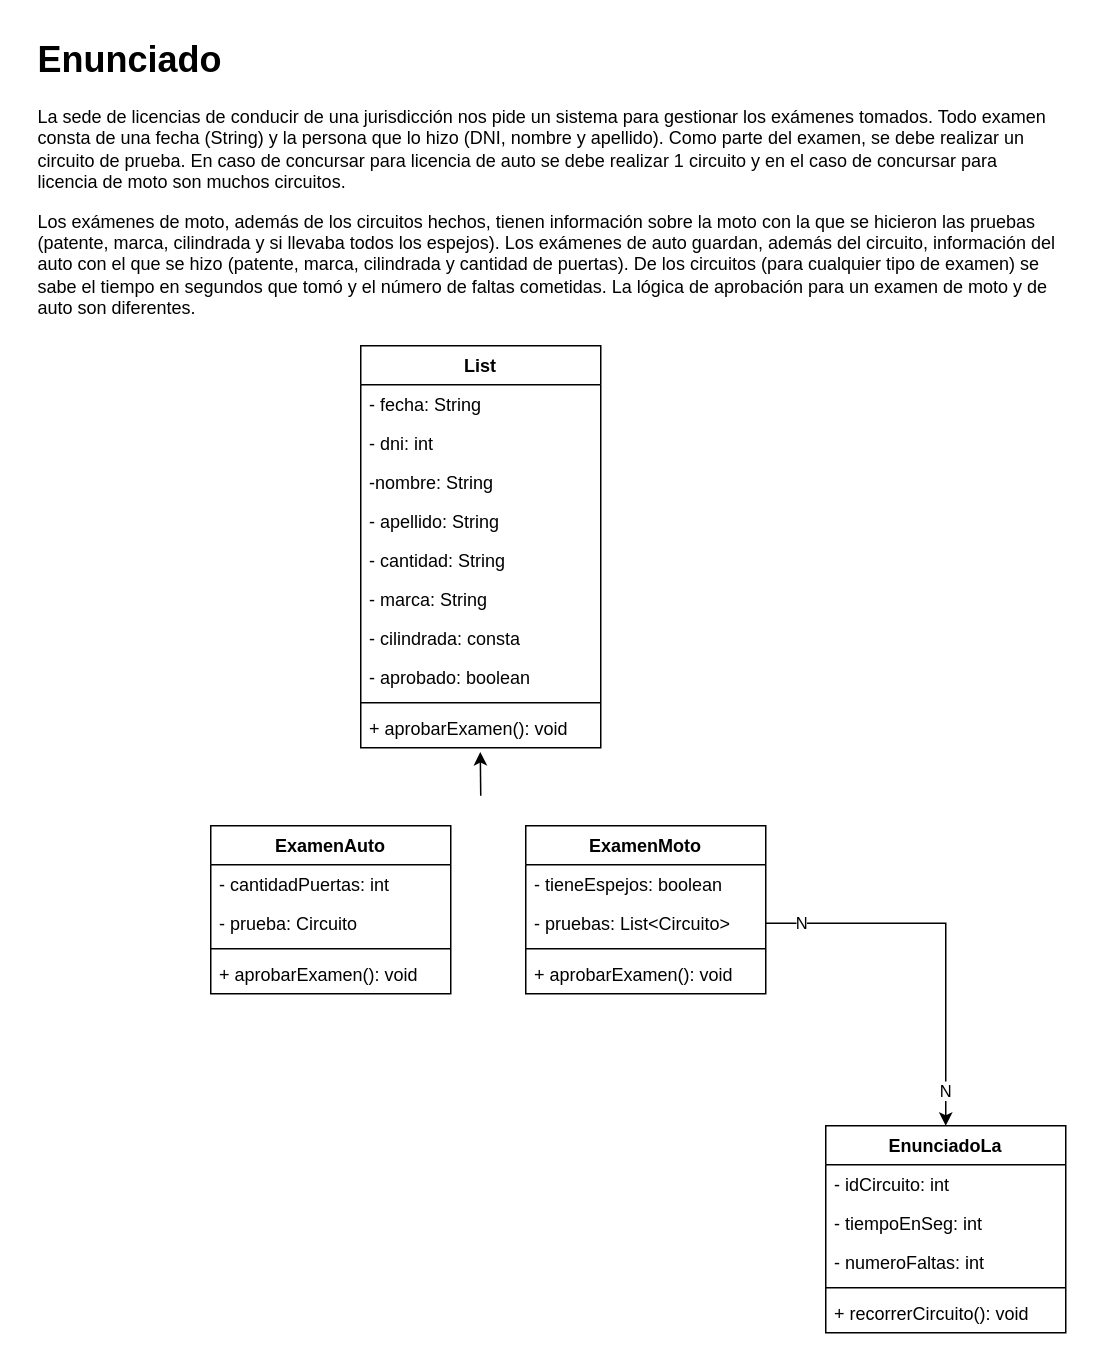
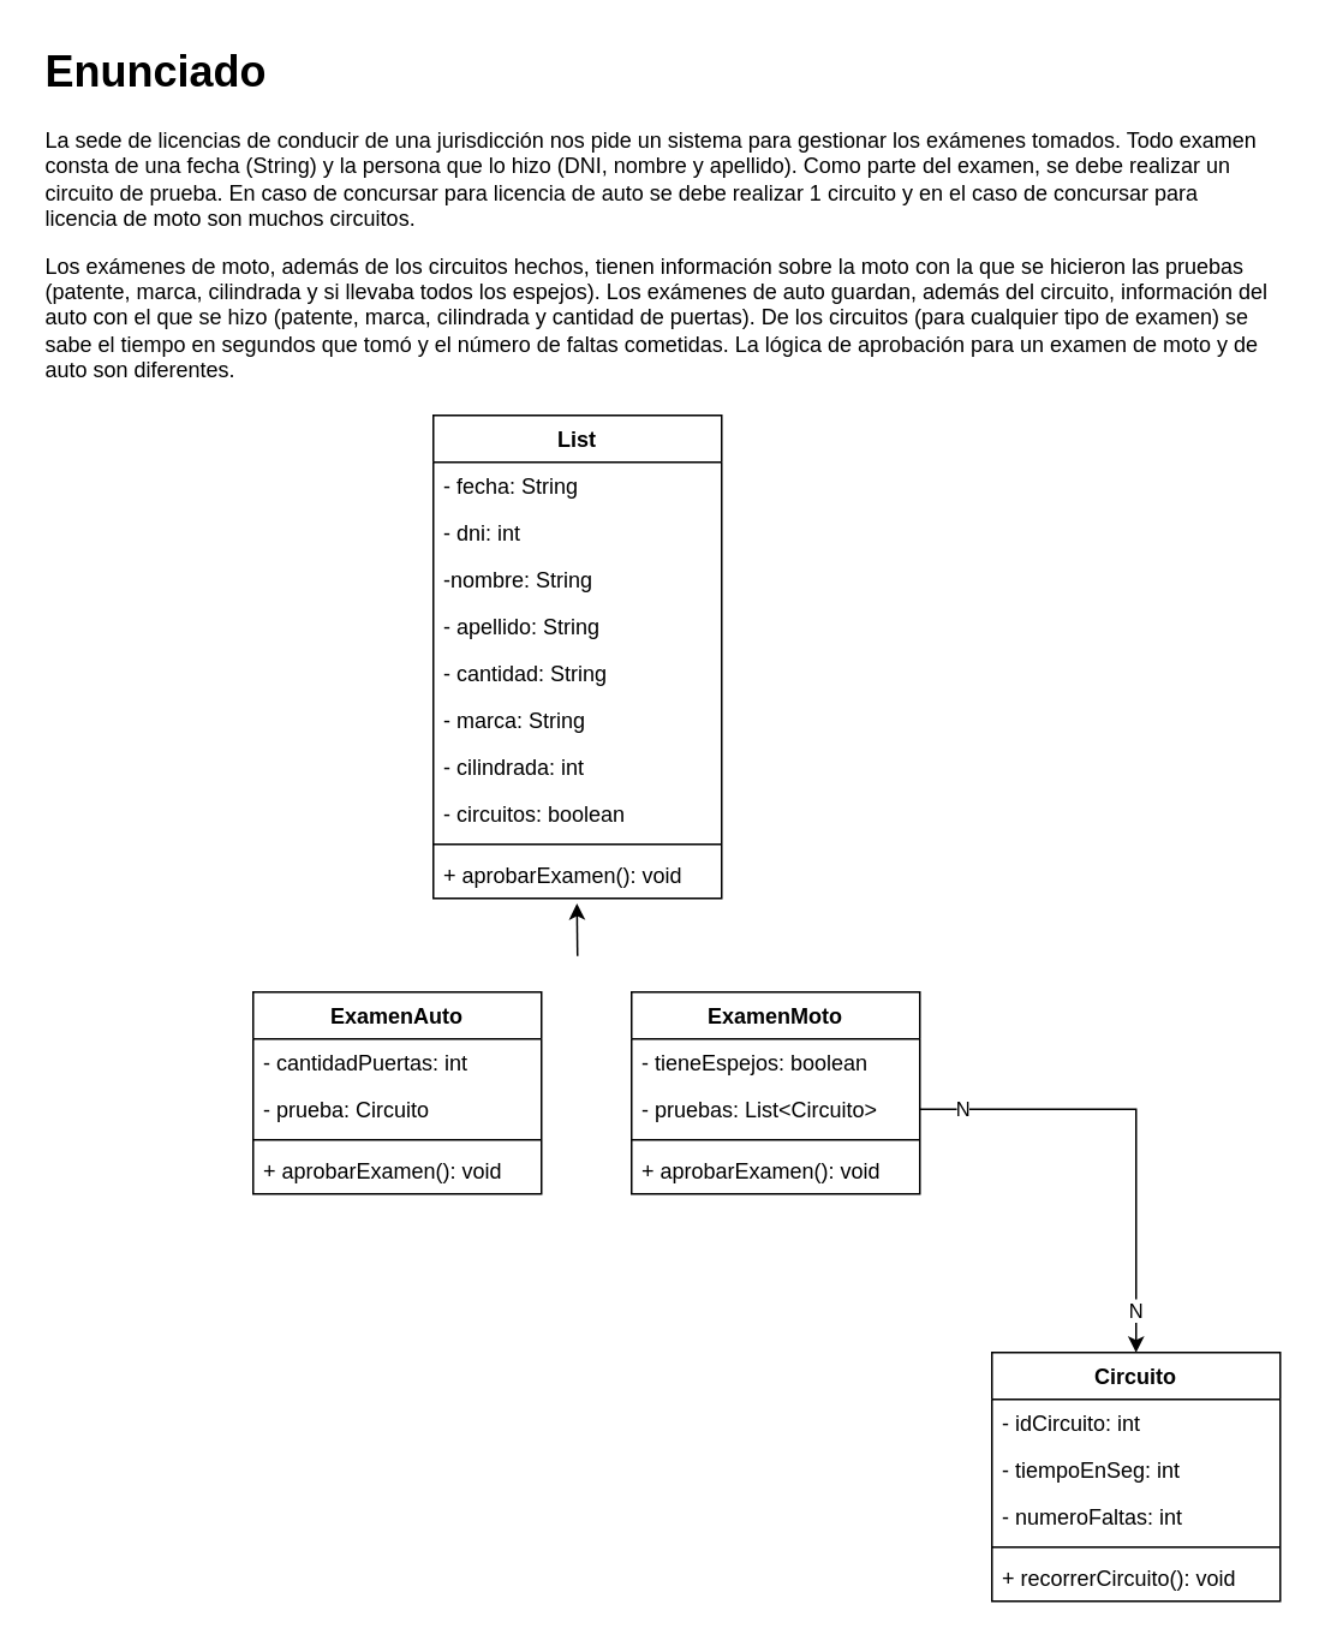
  <mxCell id="0" />
  <mxCell id="1" parent="0" />
  <mxCell id="2" value="&lt;h1&gt;Enunciado&lt;/h1&gt;&lt;p&gt;La sede de licencias de conducir de una jurisdicción nos pide un sistema para gestionar los exámenes tomados. Todo examen consta de una fecha (String) y la persona que lo hizo (DNI, nombre y apellido). Como parte del examen, se debe realizar un circuito de prueba. En caso de concursar para licencia de auto se debe realizar 1 circuito y en el caso de concursar para licencia de moto son muchos circuitos.&lt;/p&gt;&lt;p&gt;Los exámenes de moto, además de los circuitos hechos, tienen información sobre la moto con la que se hicieron las pruebas (patente, marca, cilindrada y si llevaba todos los espejos). Los exámenes de auto guardan, además del circuito, información del auto con el que se hizo (patente, marca, cilindrada y cantidad de puertas). De los circuitos (para cualquier tipo de examen) se sabe el tiempo en segundos que tomó y el número de faltas cometidas. La lógica de aprobación para un examen de moto y de auto son diferentes.&amp;nbsp;&lt;/p&gt;&lt;div&gt;&lt;br&gt;&lt;/div&gt;" style="text;html=1;strokeColor=none;fillColor=none;spacing=5;spacingTop=-20;whiteSpace=wrap;overflow=hidden;rounded=0;" parent="1" vertex="1"><mxGeometry x="20" y="20" width="690" height="230" as="geometry" /></mxCell>
  <mxCell id="3" value="List" style="swimlane;fontStyle=1;align=center;verticalAlign=top;childLayout=stackLayout;horizontal=1;startSize=26;horizontalStack=0;resizeParent=1;resizeParentMax=0;resizeLast=0;collapsible=1;marginBottom=0;" parent="1" vertex="1"><mxGeometry x="240" y="230" width="160" height="268" as="geometry" /></mxCell>
  <mxCell id="4" value="- fecha: String" style="text;strokeColor=none;fillColor=none;align=left;verticalAlign=top;spacingLeft=4;spacingRight=4;overflow=hidden;rotatable=0;points=[[0,0.5],[1,0.5]];portConstraint=eastwest;" parent="3" vertex="1"><mxGeometry y="26" width="160" height="26" as="geometry" /></mxCell>
  <mxCell id="5" value="- dni: int" style="text;strokeColor=none;fillColor=none;align=left;verticalAlign=top;spacingLeft=4;spacingRight=4;overflow=hidden;rotatable=0;points=[[0,0.5],[1,0.5]];portConstraint=eastwest;" parent="3" vertex="1"><mxGeometry y="52" width="160" height="26" as="geometry" /></mxCell>
  <mxCell id="6" value="-nombre: String" style="text;strokeColor=none;fillColor=none;align=left;verticalAlign=top;spacingLeft=4;spacingRight=4;overflow=hidden;rotatable=0;points=[[0,0.5],[1,0.5]];portConstraint=eastwest;" parent="3" vertex="1"><mxGeometry y="78" width="160" height="26" as="geometry" /></mxCell>
  <mxCell id="7" value="- apellido: String" style="text;strokeColor=none;fillColor=none;align=left;verticalAlign=top;spacingLeft=4;spacingRight=4;overflow=hidden;rotatable=0;points=[[0,0.5],[1,0.5]];portConstraint=eastwest;" parent="3" vertex="1"><mxGeometry y="104" width="160" height="26" as="geometry" /></mxCell>
  <mxCell id="8" value="- cantidad: String" style="text;strokeColor=none;fillColor=none;align=left;verticalAlign=top;spacingLeft=4;spacingRight=4;overflow=hidden;rotatable=0;points=[[0,0.5],[1,0.5]];portConstraint=eastwest;" parent="3" vertex="1"><mxGeometry y="130" width="160" height="26" as="geometry" /></mxCell>
  <mxCell id="9" value="- marca: String" style="text;strokeColor=none;fillColor=none;align=left;verticalAlign=top;spacingLeft=4;spacingRight=4;overflow=hidden;rotatable=0;points=[[0,0.5],[1,0.5]];portConstraint=eastwest;" parent="3" vertex="1"><mxGeometry y="156" width="160" height="26" as="geometry" /></mxCell>
- <mxCell id="10" value="- cilindrada: consta" style="text;strokeColor=none;fillColor=none;align=left;verticalAlign=top;spacingLeft=4;spacingRight=4;overflow=hidden;rotatable=0;points=[[0,0.5],[1,0.5]];portConstraint=eastwest;" parent="3" vertex="1"><mxGeometry y="182" width="160" height="26" as="geometry" /></mxCell>
- <mxCell id="11" value="- aprobado: boolean" style="text;strokeColor=none;fillColor=none;align=left;verticalAlign=top;spacingLeft=4;spacingRight=4;overflow=hidden;rotatable=0;points=[[0,0.5],[1,0.5]];portConstraint=eastwest;" parent="3" vertex="1"><mxGeometry y="208" width="160" height="26" as="geometry" /></mxCell>
+ <mxCell id="10" value="- cilindrada: int" style="text;strokeColor=none;fillColor=none;align=left;verticalAlign=top;spacingLeft=4;spacingRight=4;overflow=hidden;rotatable=0;points=[[0,0.5],[1,0.5]];portConstraint=eastwest;" parent="3" vertex="1"><mxGeometry y="182" width="160" height="26" as="geometry" /></mxCell>
+ <mxCell id="11" value="- circuitos: boolean" style="text;strokeColor=none;fillColor=none;align=left;verticalAlign=top;spacingLeft=4;spacingRight=4;overflow=hidden;rotatable=0;points=[[0,0.5],[1,0.5]];portConstraint=eastwest;" parent="3" vertex="1"><mxGeometry y="208" width="160" height="26" as="geometry" /></mxCell>
  <mxCell id="12" value="" style="line;strokeWidth=1;fillColor=none;align=left;verticalAlign=middle;spacingTop=-1;spacingLeft=3;spacingRight=3;rotatable=0;labelPosition=right;points=[];portConstraint=eastwest;strokeColor=inherit;" parent="3" vertex="1"><mxGeometry y="234" width="160" height="8" as="geometry" /></mxCell>
  <mxCell id="13" value="+ aprobarExamen(): void" style="text;strokeColor=none;fillColor=none;align=left;verticalAlign=top;spacingLeft=4;spacingRight=4;overflow=hidden;rotatable=0;points=[[0,0.5],[1,0.5]];portConstraint=eastwest;" parent="3" vertex="1"><mxGeometry y="242" width="160" height="26" as="geometry" /></mxCell>
  <mxCell id="14" value="ExamenAuto" style="swimlane;fontStyle=1;align=center;verticalAlign=top;childLayout=stackLayout;horizontal=1;startSize=26;horizontalStack=0;resizeParent=1;resizeParentMax=0;resizeLast=0;collapsible=1;marginBottom=0;" parent="1" vertex="1"><mxGeometry x="140" y="550" width="160" height="112" as="geometry" /></mxCell>
  <mxCell id="15" value="- cantidadPuertas: int" style="text;strokeColor=none;fillColor=none;align=left;verticalAlign=top;spacingLeft=4;spacingRight=4;overflow=hidden;rotatable=0;points=[[0,0.5],[1,0.5]];portConstraint=eastwest;" parent="14" vertex="1"><mxGeometry y="26" width="160" height="26" as="geometry" /></mxCell>
  <mxCell id="16" value="- prueba: Circuito" style="text;strokeColor=none;fillColor=none;align=left;verticalAlign=top;spacingLeft=4;spacingRight=4;overflow=hidden;rotatable=0;points=[[0,0.5],[1,0.5]];portConstraint=eastwest;" parent="14" vertex="1"><mxGeometry y="52" width="160" height="26" as="geometry" /></mxCell>
  <mxCell id="17" value="" style="line;strokeWidth=1;fillColor=none;align=left;verticalAlign=middle;spacingTop=-1;spacingLeft=3;spacingRight=3;rotatable=0;labelPosition=right;points=[];portConstraint=eastwest;strokeColor=inherit;" parent="14" vertex="1"><mxGeometry y="78" width="160" height="8" as="geometry" /></mxCell>
  <mxCell id="18" value="+ aprobarExamen(): void" style="text;strokeColor=none;fillColor=none;align=left;verticalAlign=top;spacingLeft=4;spacingRight=4;overflow=hidden;rotatable=0;points=[[0,0.5],[1,0.5]];portConstraint=eastwest;" parent="14" vertex="1"><mxGeometry y="86" width="160" height="26" as="geometry" /></mxCell>
  <mxCell id="19" style="edgeStyle=none;rounded=0;orthogonalLoop=1;jettySize=auto;html=1;entryX=0.5;entryY=0;entryDx=0;entryDy=0;exitX=1;exitY=0.5;exitDx=0;exitDy=0;" parent="1" source="24" target="27" edge="1"><mxGeometry relative="1" as="geometry"><mxPoint x="630" y="606" as="targetPoint" /><Array as="points"><mxPoint x="630" y="615" /></Array></mxGeometry></mxCell>
  <mxCell id="20" value="N" style="edgeLabel;html=1;align=center;verticalAlign=middle;resizable=0;points=[];" parent="19" vertex="1" connectable="0"><mxGeometry x="0.809" y="-1" relative="1" as="geometry"><mxPoint as="offset" /></mxGeometry></mxCell>
  <mxCell id="21" value="N" style="edgeLabel;html=1;align=center;verticalAlign=middle;resizable=0;points=[];" vertex="1" connectable="0" parent="19"><mxGeometry x="-0.823" y="1" relative="1" as="geometry"><mxPoint as="offset" /></mxGeometry></mxCell>
  <mxCell id="22" value="ExamenMoto" style="swimlane;fontStyle=1;align=center;verticalAlign=top;childLayout=stackLayout;horizontal=1;startSize=26;horizontalStack=0;resizeParent=1;resizeParentMax=0;resizeLast=0;collapsible=1;marginBottom=0;" parent="1" vertex="1"><mxGeometry x="350" y="550" width="160" height="112" as="geometry" /></mxCell>
  <mxCell id="23" value="- tieneEspejos: boolean" style="text;strokeColor=none;fillColor=none;align=left;verticalAlign=top;spacingLeft=4;spacingRight=4;overflow=hidden;rotatable=0;points=[[0,0.5],[1,0.5]];portConstraint=eastwest;" parent="22" vertex="1"><mxGeometry y="26" width="160" height="26" as="geometry" /></mxCell>
  <mxCell id="24" value="- pruebas: List&lt;Circuito&gt;" style="text;strokeColor=none;fillColor=none;align=left;verticalAlign=top;spacingLeft=4;spacingRight=4;overflow=hidden;rotatable=0;points=[[0,0.5],[1,0.5]];portConstraint=eastwest;" parent="22" vertex="1"><mxGeometry y="52" width="160" height="26" as="geometry" /></mxCell>
  <mxCell id="25" value="" style="line;strokeWidth=1;fillColor=none;align=left;verticalAlign=middle;spacingTop=-1;spacingLeft=3;spacingRight=3;rotatable=0;labelPosition=right;points=[];portConstraint=eastwest;strokeColor=inherit;" parent="22" vertex="1"><mxGeometry y="78" width="160" height="8" as="geometry" /></mxCell>
  <mxCell id="26" value="+ aprobarExamen(): void" style="text;strokeColor=none;fillColor=none;align=left;verticalAlign=top;spacingLeft=4;spacingRight=4;overflow=hidden;rotatable=0;points=[[0,0.5],[1,0.5]];portConstraint=eastwest;" parent="22" vertex="1"><mxGeometry y="86" width="160" height="26" as="geometry" /></mxCell>
- <mxCell id="27" value="EnunciadoLa" style="swimlane;fontStyle=1;align=center;verticalAlign=top;childLayout=stackLayout;horizontal=1;startSize=26;horizontalStack=0;resizeParent=1;resizeParentMax=0;resizeLast=0;collapsible=1;marginBottom=0;" parent="1" vertex="1"><mxGeometry x="550" y="750" width="160" height="138" as="geometry" /></mxCell>
+ <mxCell id="27" value="Circuito" style="swimlane;fontStyle=1;align=center;verticalAlign=top;childLayout=stackLayout;horizontal=1;startSize=26;horizontalStack=0;resizeParent=1;resizeParentMax=0;resizeLast=0;collapsible=1;marginBottom=0;" parent="1" vertex="1"><mxGeometry x="550" y="750" width="160" height="138" as="geometry" /></mxCell>
  <mxCell id="28" value="- idCircuito: int" style="text;strokeColor=none;fillColor=none;align=left;verticalAlign=top;spacingLeft=4;spacingRight=4;overflow=hidden;rotatable=0;points=[[0,0.5],[1,0.5]];portConstraint=eastwest;" parent="27" vertex="1"><mxGeometry y="26" width="160" height="26" as="geometry" /></mxCell>
  <mxCell id="29" value="- tiempoEnSeg: int" style="text;strokeColor=none;fillColor=none;align=left;verticalAlign=top;spacingLeft=4;spacingRight=4;overflow=hidden;rotatable=0;points=[[0,0.5],[1,0.5]];portConstraint=eastwest;" parent="27" vertex="1"><mxGeometry y="52" width="160" height="26" as="geometry" /></mxCell>
  <mxCell id="30" value="- numeroFaltas: int" style="text;strokeColor=none;fillColor=none;align=left;verticalAlign=top;spacingLeft=4;spacingRight=4;overflow=hidden;rotatable=0;points=[[0,0.5],[1,0.5]];portConstraint=eastwest;" parent="27" vertex="1"><mxGeometry y="78" width="160" height="26" as="geometry" /></mxCell>
  <mxCell id="31" value="" style="line;strokeWidth=1;fillColor=none;align=left;verticalAlign=middle;spacingTop=-1;spacingLeft=3;spacingRight=3;rotatable=0;labelPosition=right;points=[];portConstraint=eastwest;strokeColor=inherit;" parent="27" vertex="1"><mxGeometry y="104" width="160" height="8" as="geometry" /></mxCell>
  <mxCell id="32" value="+ recorrerCircuito(): void" style="text;strokeColor=none;fillColor=none;align=left;verticalAlign=top;spacingLeft=4;spacingRight=4;overflow=hidden;rotatable=0;points=[[0,0.5],[1,0.5]];portConstraint=eastwest;" parent="27" vertex="1"><mxGeometry y="112" width="160" height="26" as="geometry" /></mxCell>
  <mxCell id="33" value="" style="group" parent="1" vertex="1" connectable="0"><mxGeometry x="210" y="530" width="220" as="geometry" /></mxCell>
  <mxCell id="34" value="" style="endArrow=classic;html=1;rounded=0;entryX=0.498;entryY=1.108;entryDx=0;entryDy=0;entryPerimeter=0;" parent="33" target="13" edge="1"><mxGeometry width="50" height="50" relative="1" as="geometry"><mxPoint x="110" as="sourcePoint" /><mxPoint x="110" y="-20" as="targetPoint" /></mxGeometry></mxCell>
